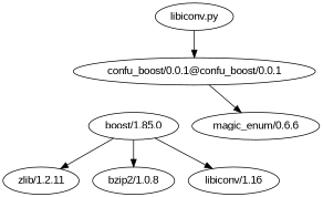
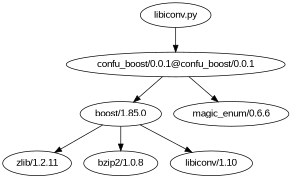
  digraph {
    fontname="Liberation Sans"
    node [fontname="Liberation Sans"]
    edge [fontname="Liberation Sans"]
    n1 [label="boost/1.85.0"]
    "zlib/1.2.11"
    "bzip2/1.0.8"
-   "libiconv/1.16"
+   "libiconv/1.16" [label="libiconv/1.10"]
    "confu_boost/0.0.1@confu_boost/0.0.1"
    "magic_enum/0.6.6"
    n7 [label="libiconv.py"]
    n1 -> "zlib/1.2.11"
    n1 -> "bzip2/1.0.8"
    n1 -> "libiconv/1.16"
+   "confu_boost/0.0.1@confu_boost/0.0.1" -> n1
    "confu_boost/0.0.1@confu_boost/0.0.1" -> "magic_enum/0.6.6"
    n7 -> "confu_boost/0.0.1@confu_boost/0.0.1"
  }
